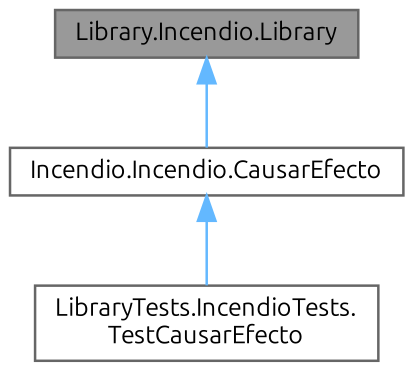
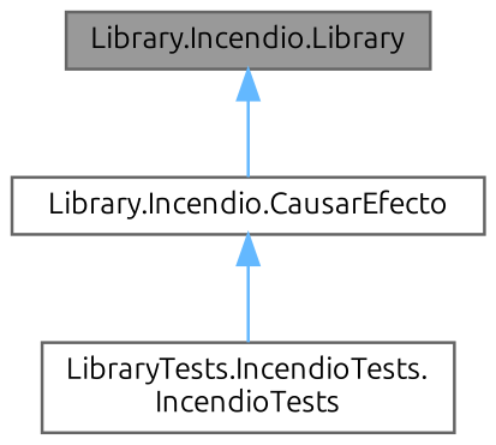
  digraph {
    fontname=Ubuntu
    rankdir=TB
    node [color=grey40 fillcolor=white fontname=Ubuntu fontsize=10 shape=box style=filled]
    edge [color=steelblue1 dir=back fontname=Ubuntu fontsize=10 labelfontname=Helvetica labelfontsize=10 style=solid]
    n1 [color=gray40 fillcolor=grey60 fontcolor=black height=0.2 label="Library.Incendio.Library" width=0.4]
-   n2 [height=0.2 label="Incendio.Incendio.CausarEfecto" width=0.4]
-   n3 [height=0.2 label="LibraryTests.IncendioTests.\lTestCausarEfecto" width=0.4]
+   n2 [height=0.2 label="Library.Incendio.CausarEfecto" width=0.4]
+   n3 [height=0.2 label="LibraryTests.IncendioTests.\lIncendioTests" width=0.4]
    n1 -> n2
    n2 -> n3
  }
